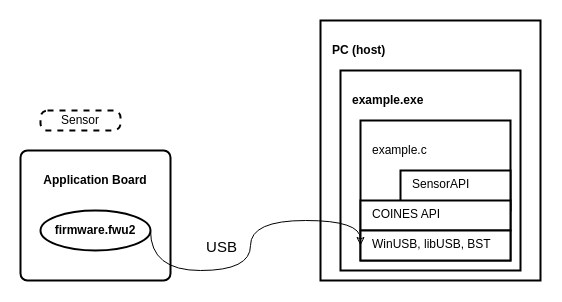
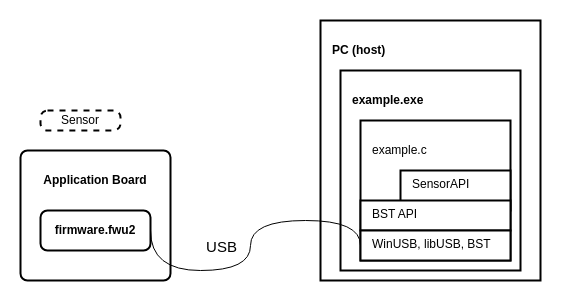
  <mxCell id="0" />
  <mxCell id="1" parent="0" />
  <mxCell id="2" value="&lt;h4&gt;Application Board&lt;/h4&gt;" style="rounded=1;whiteSpace=wrap;html=1;absoluteArcSize=1;arcSize=14;strokeWidth=2;horizontal=1;verticalAlign=top;" parent="1" vertex="1"><mxGeometry x="20" y="150" width="150" height="130" as="geometry" /></mxCell>
- <mxCell id="3" value="&lt;b&gt;firmware.fwu2&lt;/b&gt;" style="ellipse;whiteSpace=wrap;html=1;absoluteArcSize=1;arcSize=14;strokeWidth=2;" parent="1" vertex="1"><mxGeometry x="40" y="210" width="110" height="40" as="geometry" /></mxCell>
+ <mxCell id="3" value="&lt;b&gt;firmware.fwu2&lt;/b&gt;" style="rounded=1;whiteSpace=wrap;html=1;absoluteArcSize=1;arcSize=14;strokeWidth=2;" parent="1" vertex="1"><mxGeometry x="40" y="210" width="110" height="40" as="geometry" /></mxCell>
  <mxCell id="4" value="Sensor" style="rounded=1;whiteSpace=wrap;html=1;absoluteArcSize=1;arcSize=14;strokeWidth=2;dashed=1;" parent="1" vertex="1"><mxGeometry x="40" y="110" width="80" height="20" as="geometry" /></mxCell>
  <mxCell id="5" value="&lt;h4&gt;PC (host)&lt;/h4&gt;" style="rounded=0;whiteSpace=wrap;html=1;absoluteArcSize=1;arcSize=14;strokeWidth=2;shadow=0;glass=0;verticalAlign=top;align=left;spacingLeft=10;" parent="1" vertex="1"><mxGeometry x="320" y="20" width="220" height="260" as="geometry" /></mxCell>
  <mxCell id="6" value="&lt;h4&gt;example.exe&lt;/h4&gt;" style="rounded=0;whiteSpace=wrap;html=1;absoluteArcSize=1;arcSize=14;strokeWidth=2;shadow=0;glass=0;verticalAlign=top;align=left;spacingLeft=10;" parent="1" vertex="1"><mxGeometry x="340" y="70" width="180" height="200" as="geometry" /></mxCell>
  <mxCell id="7" value="&lt;h4&gt;&lt;span style=&quot;font-weight: normal;&quot;&gt;example.c&lt;/span&gt;&lt;/h4&gt;" style="rounded=0;whiteSpace=wrap;html=1;absoluteArcSize=1;arcSize=14;strokeWidth=2;shadow=0;glass=0;verticalAlign=top;align=left;spacingLeft=10;fontStyle=1" parent="1" vertex="1"><mxGeometry x="360" y="120" width="150" height="140" as="geometry" /></mxCell>
  <mxCell id="8" value="SensorAPI" style="rounded=0;whiteSpace=wrap;html=1;absoluteArcSize=1;arcSize=14;strokeWidth=2;shadow=0;glass=0;verticalAlign=top;align=left;spacingLeft=10;spacing=2;spacingTop=0;" parent="1" vertex="1"><mxGeometry x="400" y="170" width="110" height="40" as="geometry" /></mxCell>
- <mxCell id="9" value="COINES API" style="rounded=0;whiteSpace=wrap;html=1;absoluteArcSize=1;arcSize=14;strokeWidth=2;shadow=0;glass=0;verticalAlign=top;align=left;spacingLeft=10;spacing=2;spacingTop=0;" parent="1" vertex="1"><mxGeometry x="360" y="200" width="150" height="30" as="geometry" /></mxCell>
+ <mxCell id="9" value="BST API" style="rounded=0;whiteSpace=wrap;html=1;absoluteArcSize=1;arcSize=14;strokeWidth=2;shadow=0;glass=0;verticalAlign=top;align=left;spacingLeft=10;spacing=2;spacingTop=0;" parent="1" vertex="1"><mxGeometry x="360" y="200" width="150" height="30" as="geometry" /></mxCell>
  <mxCell id="10" value="WinUSB, libUSB, BST" style="rounded=0;whiteSpace=wrap;html=1;absoluteArcSize=1;arcSize=14;strokeWidth=2;shadow=0;glass=0;verticalAlign=top;align=left;spacingLeft=10;spacing=2;spacingTop=0;" parent="1" vertex="1"><mxGeometry x="360" y="230" width="150" height="30" as="geometry" /></mxCell>
- <mxCell id="11" style="edgeStyle=orthogonalEdgeStyle;rounded=0;orthogonalLoop=1;jettySize=auto;html=1;entryX=0;entryY=0.5;entryDx=0;entryDy=0;curved=1;endArrow=classic;endFill=0;exitX=1;exitY=0.5;exitDx=0;exitDy=0;" parent="1" source="3" target="10" edge="1"><mxGeometry relative="1" as="geometry"><Array as="points"><mxPoint x="150" y="270" /><mxPoint x="250" y="270" /><mxPoint x="250" y="220" /><mxPoint x="360" y="220" /></Array></mxGeometry></mxCell>
+ <mxCell id="11" style="edgeStyle=orthogonalEdgeStyle;rounded=0;orthogonalLoop=1;jettySize=auto;html=1;entryX=0;entryY=0.5;entryDx=0;entryDy=0;curved=1;endArrow=none;endFill=0;exitX=1;exitY=0.5;exitDx=0;exitDy=0;" parent="1" source="3" target="10" edge="1"><mxGeometry relative="1" as="geometry"><Array as="points"><mxPoint x="150" y="270" /><mxPoint x="250" y="270" /><mxPoint x="250" y="220" /><mxPoint x="360" y="220" /></Array></mxGeometry></mxCell>
  <mxCell id="12" value="USB" style="edgeLabel;html=1;align=center;verticalAlign=middle;resizable=0;points=[];fontSize=15;" parent="11" vertex="1" connectable="0"><mxGeometry x="-0.46" relative="1" as="geometry"><mxPoint x="22" y="-25" as="offset" /></mxGeometry></mxCell>
